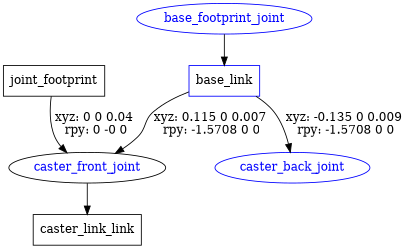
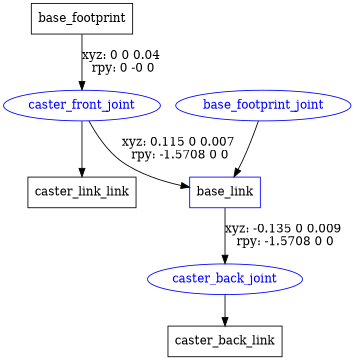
  digraph {
    node [shape=box color=blue]
-   n1 [label=joint_footprint color=""]
-   caster_front_joint [color=black fontcolor=blue shape=ellipse]
+   n1 [label=base_footprint color=""]
+   caster_front_joint [fontcolor=blue shape=ellipse]
    base_footprint_joint [fontcolor=blue shape=ellipse]
    n4 [label=base_link]
    caster_back_joint [fontcolor=blue shape=ellipse]
+   n6 [label=caster_back_link color=""]
    n7 [label=caster_link_link color=""]
    n1 -> caster_front_joint [label="xyz: 0 0 0.04 \nrpy: 0 -0 0"]
    caster_front_joint -> n7
    base_footprint_joint -> n4
-   n4 -> caster_front_joint [label="xyz: 0.115 0 0.007 \nrpy: -1.5708 0 0"]
+   caster_front_joint -> n4 [label="xyz: 0.115 0 0.007 \nrpy: -1.5708 0 0"]
    n4 -> caster_back_joint [label="xyz: -0.135 0 0.009 \nrpy: -1.5708 0 0"]
+   caster_back_joint -> n6
  }
